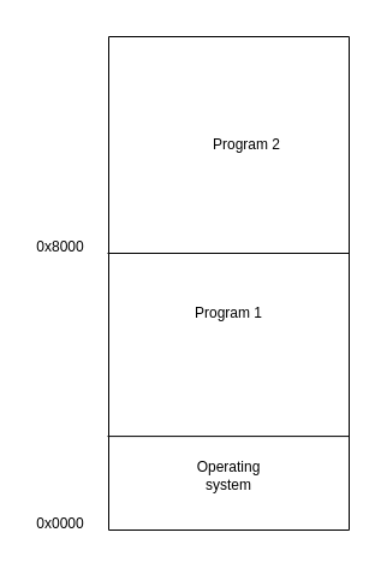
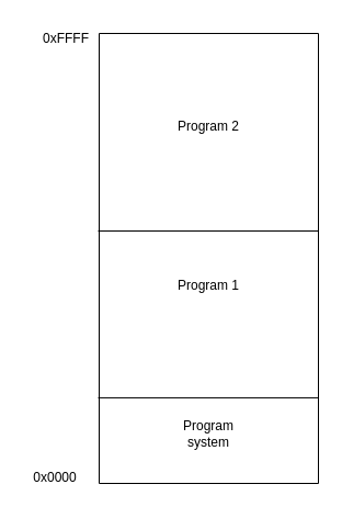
  <mxCell id="0" />
  <mxCell id="1" parent="0" />
  <mxCell id="2" value="" style="swimlane;startSize=0;" vertex="1" parent="1"><mxGeometry x="90" y="30" width="200" height="410" as="geometry" /></mxCell>
- <mxCell id="3" value="Operating system" style="text;strokeColor=none;align=center;fillColor=none;html=1;verticalAlign=middle;whiteSpace=wrap;rounded=0;" vertex="1" parent="2"><mxGeometry x="70" y="350" width="60" height="30" as="geometry" /></mxCell>
+ <mxCell id="3" value="Program system" style="text;strokeColor=none;align=center;fillColor=none;html=1;verticalAlign=middle;whiteSpace=wrap;rounded=0;" vertex="1" parent="2"><mxGeometry x="70" y="350" width="60" height="30" as="geometry" /></mxCell>
  <mxCell id="4" value="" style="endArrow=none;html=1;rounded=0;exitX=-0.005;exitY=0.81;exitDx=0;exitDy=0;exitPerimeter=0;entryX=1;entryY=0.81;entryDx=0;entryDy=0;entryPerimeter=0;" edge="1" parent="2"><mxGeometry width="50" height="50" relative="1" as="geometry"><mxPoint x="-1" y="180.0" as="sourcePoint" /><mxPoint x="200" y="180.0" as="targetPoint" /></mxGeometry></mxCell>
  <mxCell id="5" value="Program 1" style="text;strokeColor=none;align=center;fillColor=none;html=1;verticalAlign=middle;whiteSpace=wrap;rounded=0;" vertex="1" parent="2"><mxGeometry x="70" y="215" width="60" height="30" as="geometry" /></mxCell>
- <mxCell id="6" value="Program 2" style="text;strokeColor=none;align=center;fillColor=none;html=1;verticalAlign=middle;whiteSpace=wrap;rounded=0;" vertex="1" parent="2"><mxGeometry x="85" y="75" width="60" height="30" as="geometry" /></mxCell>
+ <mxCell id="6" value="Program 2" style="text;strokeColor=none;align=center;fillColor=none;html=1;verticalAlign=middle;whiteSpace=wrap;rounded=0;" vertex="1" parent="2"><mxGeometry x="70" y="70" width="60" height="30" as="geometry" /></mxCell>
  <mxCell id="7" value="0x0000" style="text;strokeColor=none;align=center;fillColor=none;html=1;verticalAlign=middle;whiteSpace=wrap;rounded=0;" vertex="1" parent="1"><mxGeometry x="20" y="420" width="60" height="30" as="geometry" /></mxCell>
+ <mxCell id="8" value="0xFFFF" style="text;strokeColor=none;align=center;fillColor=none;html=1;verticalAlign=middle;whiteSpace=wrap;rounded=0;" vertex="1" parent="1"><mxGeometry x="30" y="20" width="60" height="30" as="geometry" /></mxCell>
  <mxCell id="9" value="" style="endArrow=none;html=1;rounded=0;exitX=-0.005;exitY=0.81;exitDx=0;exitDy=0;exitPerimeter=0;entryX=1;entryY=0.81;entryDx=0;entryDy=0;entryPerimeter=0;" edge="1" parent="1" source="2" target="2"><mxGeometry width="50" height="50" relative="1" as="geometry"><mxPoint x="360" y="250" as="sourcePoint" /><mxPoint x="410" y="200" as="targetPoint" /></mxGeometry></mxCell>
- <mxCell id="10" value="0x8000" style="text;strokeColor=none;align=center;fillColor=none;html=1;verticalAlign=middle;whiteSpace=wrap;rounded=0;" vertex="1" parent="1"><mxGeometry x="20" y="190" width="60" height="30" as="geometry" /></mxCell>
